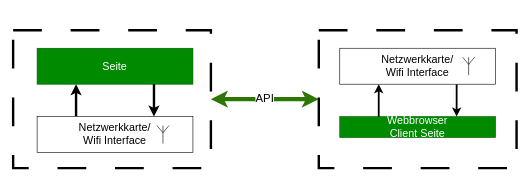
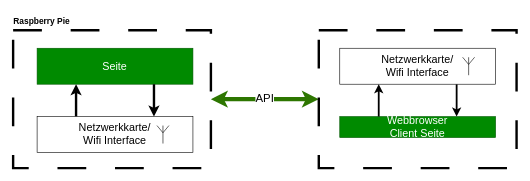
  <mxCell id="0" />
  <mxCell id="1" parent="0" />
  <mxCell id="2" value="API" style="edgeStyle=orthogonalEdgeStyle;rounded=0;orthogonalLoop=1;jettySize=auto;html=1;exitX=0;exitY=0.5;exitDx=0;exitDy=0;entryX=1;entryY=0.5;entryDx=0;entryDy=0;curved=1;startArrow=classic;startFill=1;fillColor=#60a917;strokeColor=#2D7600;strokeWidth=7;fontSize=19;" parent="1" source="3" target="9" edge="1"><mxGeometry relative="1" as="geometry" /></mxCell>
  <mxCell id="3" value="" style="rounded=0;whiteSpace=wrap;html=1;fillColor=none;dashed=1;dashPattern=12 12;strokeWidth=4;" parent="1" vertex="1"><mxGeometry x="531.25" y="50" width="330" height="230" as="geometry" /></mxCell>
  <mxCell id="4" value="Webbrowser&lt;br style=&quot;font-size: 18px;&quot;&gt;Client Seite" style="rounded=0;whiteSpace=wrap;html=1;fillColor=#008a00;fontColor=#ffffff;strokeColor=#005700;fontSize=18;" parent="1" vertex="1"><mxGeometry x="566.25" y="194" width="260" height="35" as="geometry" /></mxCell>
  <mxCell id="5" style="edgeStyle=orthogonalEdgeStyle;rounded=0;orthogonalLoop=1;jettySize=auto;html=1;exitX=0.75;exitY=1;exitDx=0;exitDy=0;exitPerimeter=0;entryX=0.75;entryY=0;entryDx=0;entryDy=0;strokeWidth=3;" parent="1" source="6" target="4" edge="1"><mxGeometry relative="1" as="geometry" /></mxCell>
  <mxCell id="6" value="Netzwerkkarte/&lt;br style=&quot;font-size: 18px;&quot;&gt;Wifi Interface" style="rounded=0;whiteSpace=wrap;html=1;points=[[0,0,0,0,0],[0,0.25,0,0,0],[0,0.5,0,0,0],[0,0.75,0,0,0],[0,1,0,0,0],[0.13,0,0,0,0],[0.25,0,0,0,0],[0.25,1,0,0,0],[0.38,0,0,0,0],[0.5,0,0,0,0],[0.5,1,0,0,0],[0.62,0,0,0,0],[0.75,0,0,0,0],[0.75,1,0,0,0],[0.87,0,0,0,0],[1,0,0,0,0],[1,0.25,0,0,0],[1,0.5,0,0,0],[1,0.75,0,0,0],[1,1,0,0,0]];fontSize=18;" parent="1" vertex="1"><mxGeometry x="566.25" y="80" width="260" height="60" as="geometry" /></mxCell>
  <mxCell id="7" style="edgeStyle=orthogonalEdgeStyle;rounded=0;orthogonalLoop=1;jettySize=auto;html=1;strokeWidth=3;entryX=0.25;entryY=1;entryDx=0;entryDy=0;entryPerimeter=0;exitX=0.25;exitY=0;exitDx=0;exitDy=0;" parent="1" source="4" target="6" edge="1"><mxGeometry relative="1" as="geometry"><mxPoint x="630" y="190" as="sourcePoint" /><mxPoint x="631" y="130" as="targetPoint" /></mxGeometry></mxCell>
  <mxCell id="8" value="" style="verticalLabelPosition=bottom;shadow=0;dashed=0;align=center;html=1;verticalAlign=top;shape=mxgraph.electrical.radio.aerial_-_antenna_1;" parent="1" vertex="1"><mxGeometry x="771.25" y="95" width="20" height="30" as="geometry" /></mxCell>
  <mxCell id="9" value="" style="rounded=0;whiteSpace=wrap;html=1;fillColor=none;dashed=1;dashPattern=12 12;strokeWidth=4;" parent="1" vertex="1"><mxGeometry x="21.25" y="50" width="330" height="230" as="geometry" /></mxCell>
  <mxCell id="10" value="Seite" style="rounded=0;whiteSpace=wrap;html=1;fillColor=#008a00;fontColor=#ffffff;strokeColor=#005700;fontSize=18;" parent="1" vertex="1"><mxGeometry x="61.25" y="80" width="260" height="60" as="geometry" /></mxCell>
+ <mxCell id="11" value="Raspberry Pie" style="text;html=1;strokeColor=none;fillColor=none;align=left;verticalAlign=middle;whiteSpace=wrap;rounded=0;fontStyle=1;fontSize=14;" parent="1" vertex="1"><mxGeometry x="20" y="20" width="202.5" height="30" as="geometry" /></mxCell>
  <mxCell id="12" style="edgeStyle=orthogonalEdgeStyle;rounded=0;orthogonalLoop=1;jettySize=auto;html=1;exitX=0.25;exitY=0;exitDx=0;exitDy=0;exitPerimeter=0;entryX=0.25;entryY=1;entryDx=0;entryDy=0;strokeWidth=4;" parent="1" source="13" target="10" edge="1"><mxGeometry relative="1" as="geometry" /></mxCell>
  <mxCell id="13" value="Netzwerkkarte/&lt;br style=&quot;font-size: 18px;&quot;&gt;Wifi Interface" style="rounded=0;whiteSpace=wrap;html=1;points=[[0,0,0,0,0],[0,0.25,0,0,0],[0,0.5,0,0,0],[0,0.75,0,0,0],[0,1,0,0,0],[0.13,0,0,0,0],[0.25,0,0,0,0],[0.25,1,0,0,0],[0.38,0,0,0,0],[0.5,0,0,0,0],[0.5,1,0,0,0],[0.62,0,0,0,0],[0.75,0,0,0,0],[0.75,1,0,0,0],[0.87,0,0,0,0],[1,0,0,0,0],[1,0.25,0,0,0],[1,0.5,0,0,0],[1,0.75,0,0,0],[1,1,0,0,0]];fontSize=18;" parent="1" vertex="1"><mxGeometry x="61.25" y="194" width="260" height="60" as="geometry" /></mxCell>
  <mxCell id="14" style="edgeStyle=orthogonalEdgeStyle;rounded=0;orthogonalLoop=1;jettySize=auto;html=1;exitX=0.75;exitY=1;exitDx=0;exitDy=0;entryX=0.75;entryY=0;entryDx=0;entryDy=0;entryPerimeter=0;strokeWidth=4;" parent="1" source="10" target="13" edge="1"><mxGeometry relative="1" as="geometry" /></mxCell>
  <mxCell id="15" value="" style="verticalLabelPosition=bottom;shadow=0;dashed=0;align=center;html=1;verticalAlign=top;shape=mxgraph.electrical.radio.aerial_-_antenna_1;" parent="1" vertex="1"><mxGeometry x="261.25" y="209" width="20" height="30" as="geometry" /></mxCell>
